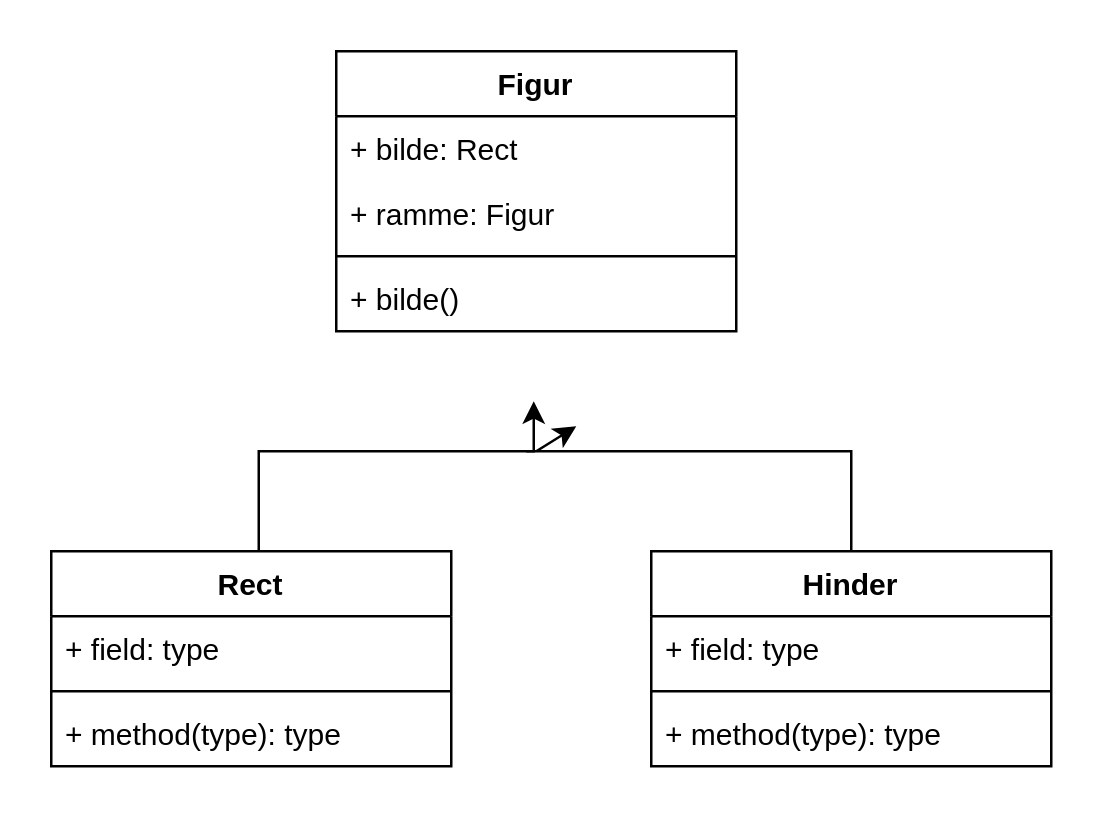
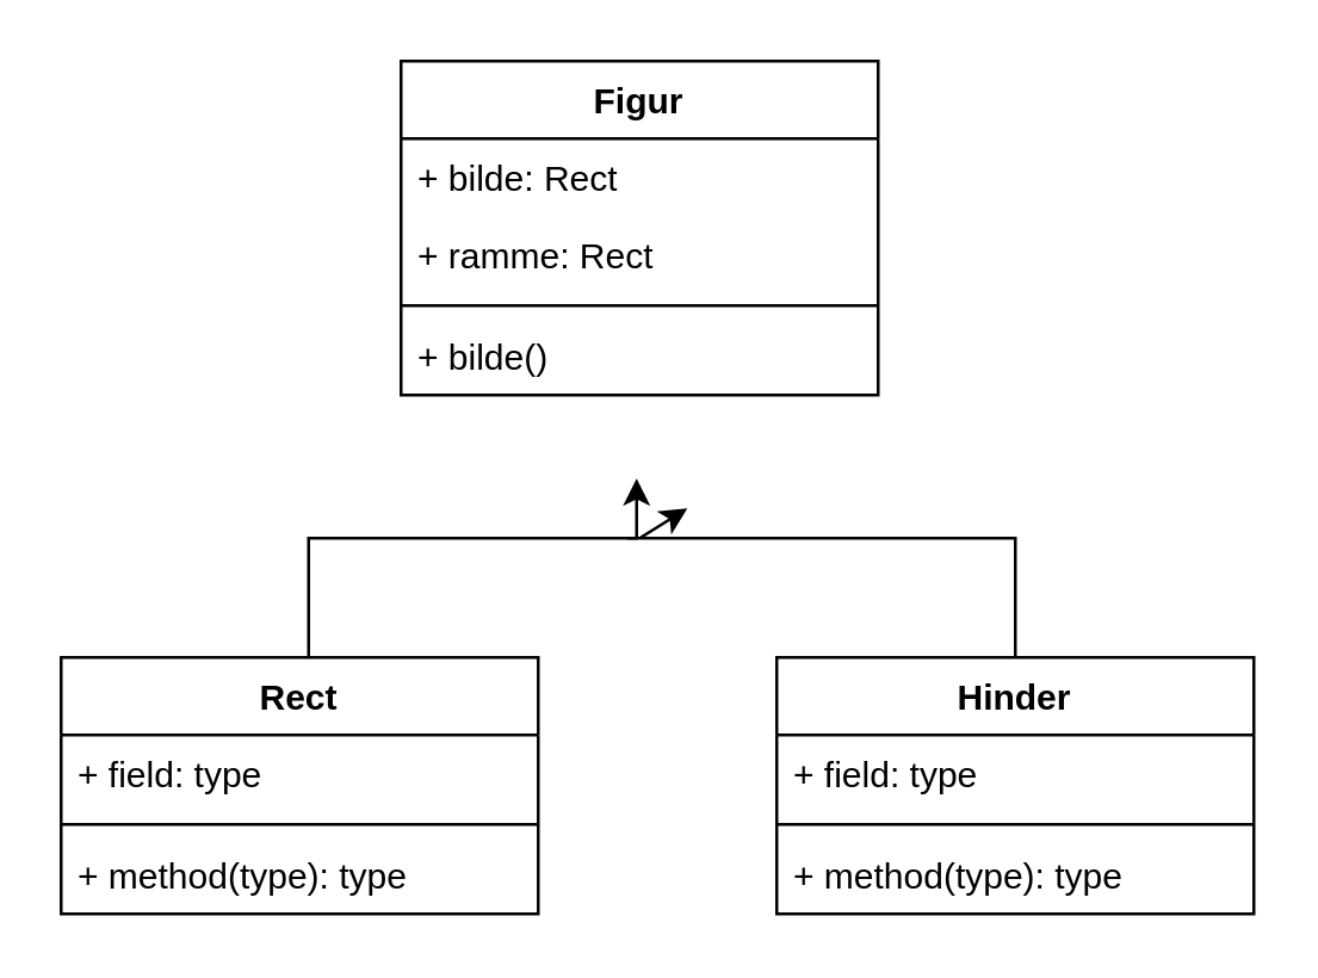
  <mxCell id="0" />
  <mxCell id="1" parent="0" />
  <mxCell id="2" value="Figur" style="swimlane;fontStyle=1;align=center;verticalAlign=top;childLayout=stackLayout;horizontal=1;startSize=26;horizontalStack=0;resizeParent=1;resizeParentMax=0;resizeLast=0;collapsible=1;marginBottom=0;whiteSpace=wrap;html=1;" vertex="1" parent="1"><mxGeometry x="134" y="20" width="160" height="112" as="geometry" /></mxCell>
  <mxCell id="3" value="+ bilde: Rect" style="text;strokeColor=none;fillColor=none;align=left;verticalAlign=top;spacingLeft=4;spacingRight=4;overflow=hidden;rotatable=0;points=[[0,0.5],[1,0.5]];portConstraint=eastwest;whiteSpace=wrap;html=1;" vertex="1" parent="2"><mxGeometry y="26" width="160" height="26" as="geometry" /></mxCell>
- <mxCell id="4" value="+ ramme: Figur" style="text;strokeColor=none;fillColor=none;align=left;verticalAlign=top;spacingLeft=4;spacingRight=4;overflow=hidden;rotatable=0;points=[[0,0.5],[1,0.5]];portConstraint=eastwest;whiteSpace=wrap;html=1;" vertex="1" parent="2"><mxGeometry y="52" width="160" height="26" as="geometry" /></mxCell>
+ <mxCell id="4" value="+ ramme: Rect" style="text;strokeColor=none;fillColor=none;align=left;verticalAlign=top;spacingLeft=4;spacingRight=4;overflow=hidden;rotatable=0;points=[[0,0.5],[1,0.5]];portConstraint=eastwest;whiteSpace=wrap;html=1;" vertex="1" parent="2"><mxGeometry y="52" width="160" height="26" as="geometry" /></mxCell>
  <mxCell id="5" value="" style="line;strokeWidth=1;fillColor=none;align=left;verticalAlign=middle;spacingTop=-1;spacingLeft=3;spacingRight=3;rotatable=0;labelPosition=right;points=[];portConstraint=eastwest;strokeColor=inherit;" vertex="1" parent="2"><mxGeometry y="78" width="160" height="8" as="geometry" /></mxCell>
  <mxCell id="6" value="+ bilde()" style="text;strokeColor=none;fillColor=none;align=left;verticalAlign=top;spacingLeft=4;spacingRight=4;overflow=hidden;rotatable=0;points=[[0,0.5],[1,0.5]];portConstraint=eastwest;whiteSpace=wrap;html=1;" vertex="1" parent="2"><mxGeometry y="86" width="160" height="26" as="geometry" /></mxCell>
  <mxCell id="7" value="Rect" style="swimlane;fontStyle=1;align=center;verticalAlign=top;childLayout=stackLayout;horizontal=1;startSize=26;horizontalStack=0;resizeParent=1;resizeParentMax=0;resizeLast=0;collapsible=1;marginBottom=0;whiteSpace=wrap;html=1;" vertex="1" parent="1"><mxGeometry x="20" y="220" width="160" height="86" as="geometry" /></mxCell>
  <mxCell id="8" value="+ field: type" style="text;strokeColor=none;fillColor=none;align=left;verticalAlign=top;spacingLeft=4;spacingRight=4;overflow=hidden;rotatable=0;points=[[0,0.5],[1,0.5]];portConstraint=eastwest;whiteSpace=wrap;html=1;" vertex="1" parent="7"><mxGeometry y="26" width="160" height="26" as="geometry" /></mxCell>
  <mxCell id="9" value="" style="line;strokeWidth=1;fillColor=none;align=left;verticalAlign=middle;spacingTop=-1;spacingLeft=3;spacingRight=3;rotatable=0;labelPosition=right;points=[];portConstraint=eastwest;strokeColor=inherit;" vertex="1" parent="7"><mxGeometry y="52" width="160" height="8" as="geometry" /></mxCell>
  <mxCell id="10" value="+ method(type): type" style="text;strokeColor=none;fillColor=none;align=left;verticalAlign=top;spacingLeft=4;spacingRight=4;overflow=hidden;rotatable=0;points=[[0,0.5],[1,0.5]];portConstraint=eastwest;whiteSpace=wrap;html=1;" vertex="1" parent="7"><mxGeometry y="60" width="160" height="26" as="geometry" /></mxCell>
  <mxCell id="11" value="Hinder" style="swimlane;fontStyle=1;align=center;verticalAlign=top;childLayout=stackLayout;horizontal=1;startSize=26;horizontalStack=0;resizeParent=1;resizeParentMax=0;resizeLast=0;collapsible=1;marginBottom=0;whiteSpace=wrap;html=1;" vertex="1" parent="1"><mxGeometry x="260" y="220" width="160" height="86" as="geometry" /></mxCell>
  <mxCell id="12" value="+ field: type" style="text;strokeColor=none;fillColor=none;align=left;verticalAlign=top;spacingLeft=4;spacingRight=4;overflow=hidden;rotatable=0;points=[[0,0.5],[1,0.5]];portConstraint=eastwest;whiteSpace=wrap;html=1;" vertex="1" parent="11"><mxGeometry y="26" width="160" height="26" as="geometry" /></mxCell>
  <mxCell id="13" value="" style="line;strokeWidth=1;fillColor=none;align=left;verticalAlign=middle;spacingTop=-1;spacingLeft=3;spacingRight=3;rotatable=0;labelPosition=right;points=[];portConstraint=eastwest;strokeColor=inherit;" vertex="1" parent="11"><mxGeometry y="52" width="160" height="8" as="geometry" /></mxCell>
  <mxCell id="14" value="+ method(type): type" style="text;strokeColor=none;fillColor=none;align=left;verticalAlign=top;spacingLeft=4;spacingRight=4;overflow=hidden;rotatable=0;points=[[0,0.5],[1,0.5]];portConstraint=eastwest;whiteSpace=wrap;html=1;" vertex="1" parent="11"><mxGeometry y="60" width="160" height="26" as="geometry" /></mxCell>
  <mxCell id="15" value="" style="endArrow=classic;html=1;rounded=0;exitX=0.5;exitY=0;exitDx=0;exitDy=0;" edge="1" parent="1"><mxGeometry width="50" height="50" relative="1" as="geometry"><mxPoint x="103" y="220" as="sourcePoint" /><mxPoint x="213" y="160" as="targetPoint" /><Array as="points"><mxPoint x="103" y="180" /><mxPoint x="213" y="180" /></Array></mxGeometry></mxCell>
  <mxCell id="16" value="" style="endArrow=classic;html=1;rounded=0;exitX=0.5;exitY=0;exitDx=0;exitDy=0;" edge="1" parent="1" source="11"><mxGeometry width="50" height="50" relative="1" as="geometry"><mxPoint x="190" y="210" as="sourcePoint" /><mxPoint x="230" y="170" as="targetPoint" /><Array as="points"><mxPoint x="340" y="180" /><mxPoint x="210" y="180" /><mxPoint x="214" y="180" /></Array></mxGeometry></mxCell>
